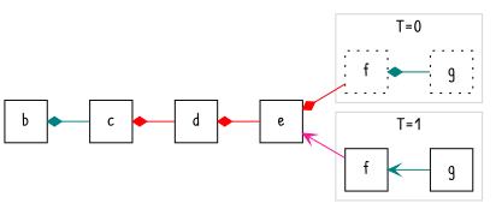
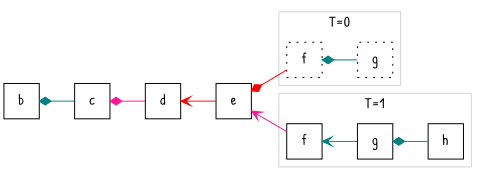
  digraph {
    color=lightgrey
    fontname="Patrick Hand"
    rankdir=RL
    node [fontname="Patrick Hand" shape=square]
    edge [arrowhead=diamond color=teal fontname="Patrick Hand"]
    e
    d
    c
    b
    n5 [label=g style=dotted]
    n6 [label=f style=dotted]
+   n7 [label=h]
    n8 [label=g]
    n9 [label=f]
    subgraph sub_1 {
      e
      d
      c
      b
    }
    subgraph cluster_2 {
      label="T=0"
      n5
      n6
    }
    subgraph cluster_3 {
      label="T=1"
+     n7
      n8
      n9
    }
-   e -> d [color=red]
-   d -> c [color=red]
+   e -> d [arrowhead=vee color=red]
+   d -> c [color=deeppink]
    c -> b
    n5 -> n6
    n6 -> e [color=red]
+   n7 -> n8
    n8 -> n9 [arrowhead=vee]
    n9 -> e [arrowhead=vee color=deeppink]
  }
